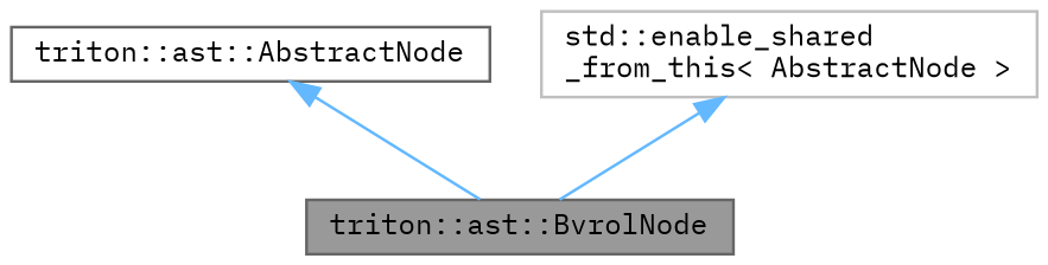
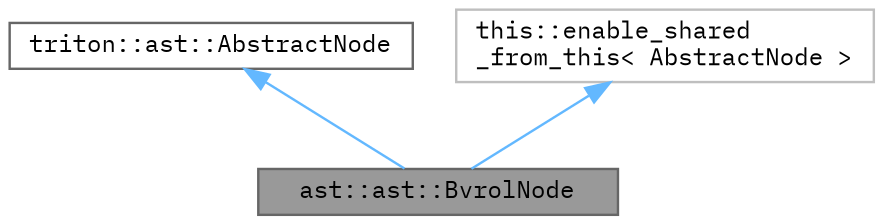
  digraph {
    fontname="IBM Plex Mono"
    node [color=gray40 fillcolor=white fontname="IBM Plex Mono" fontsize=10 shape=box style=filled]
    edge [color=steelblue1 dir=back fontname="IBM Plex Mono" fontsize=10 labelfontname=Helvetica labelfontsize=10 style=solid]
-   n1 [fillcolor=grey60 fontcolor=black height=0.2 label="triton::ast::BvrolNode" width=0.4]
+   n1 [fillcolor=grey60 fontcolor=black height=0.2 label="ast::ast::BvrolNode" width=0.4]
    n2 [height=0.2 label="triton::ast::AbstractNode" width=0.4]
-   n3 [color=grey75 height=0.2 label="std::enable_shared\l_from_this\< AbstractNode \>" width=0.4]
+   n3 [color=grey75 height=0.2 label="this::enable_shared\l_from_this\< AbstractNode \>" width=0.4]
    n2 -> n1
    n3 -> n1
  }
